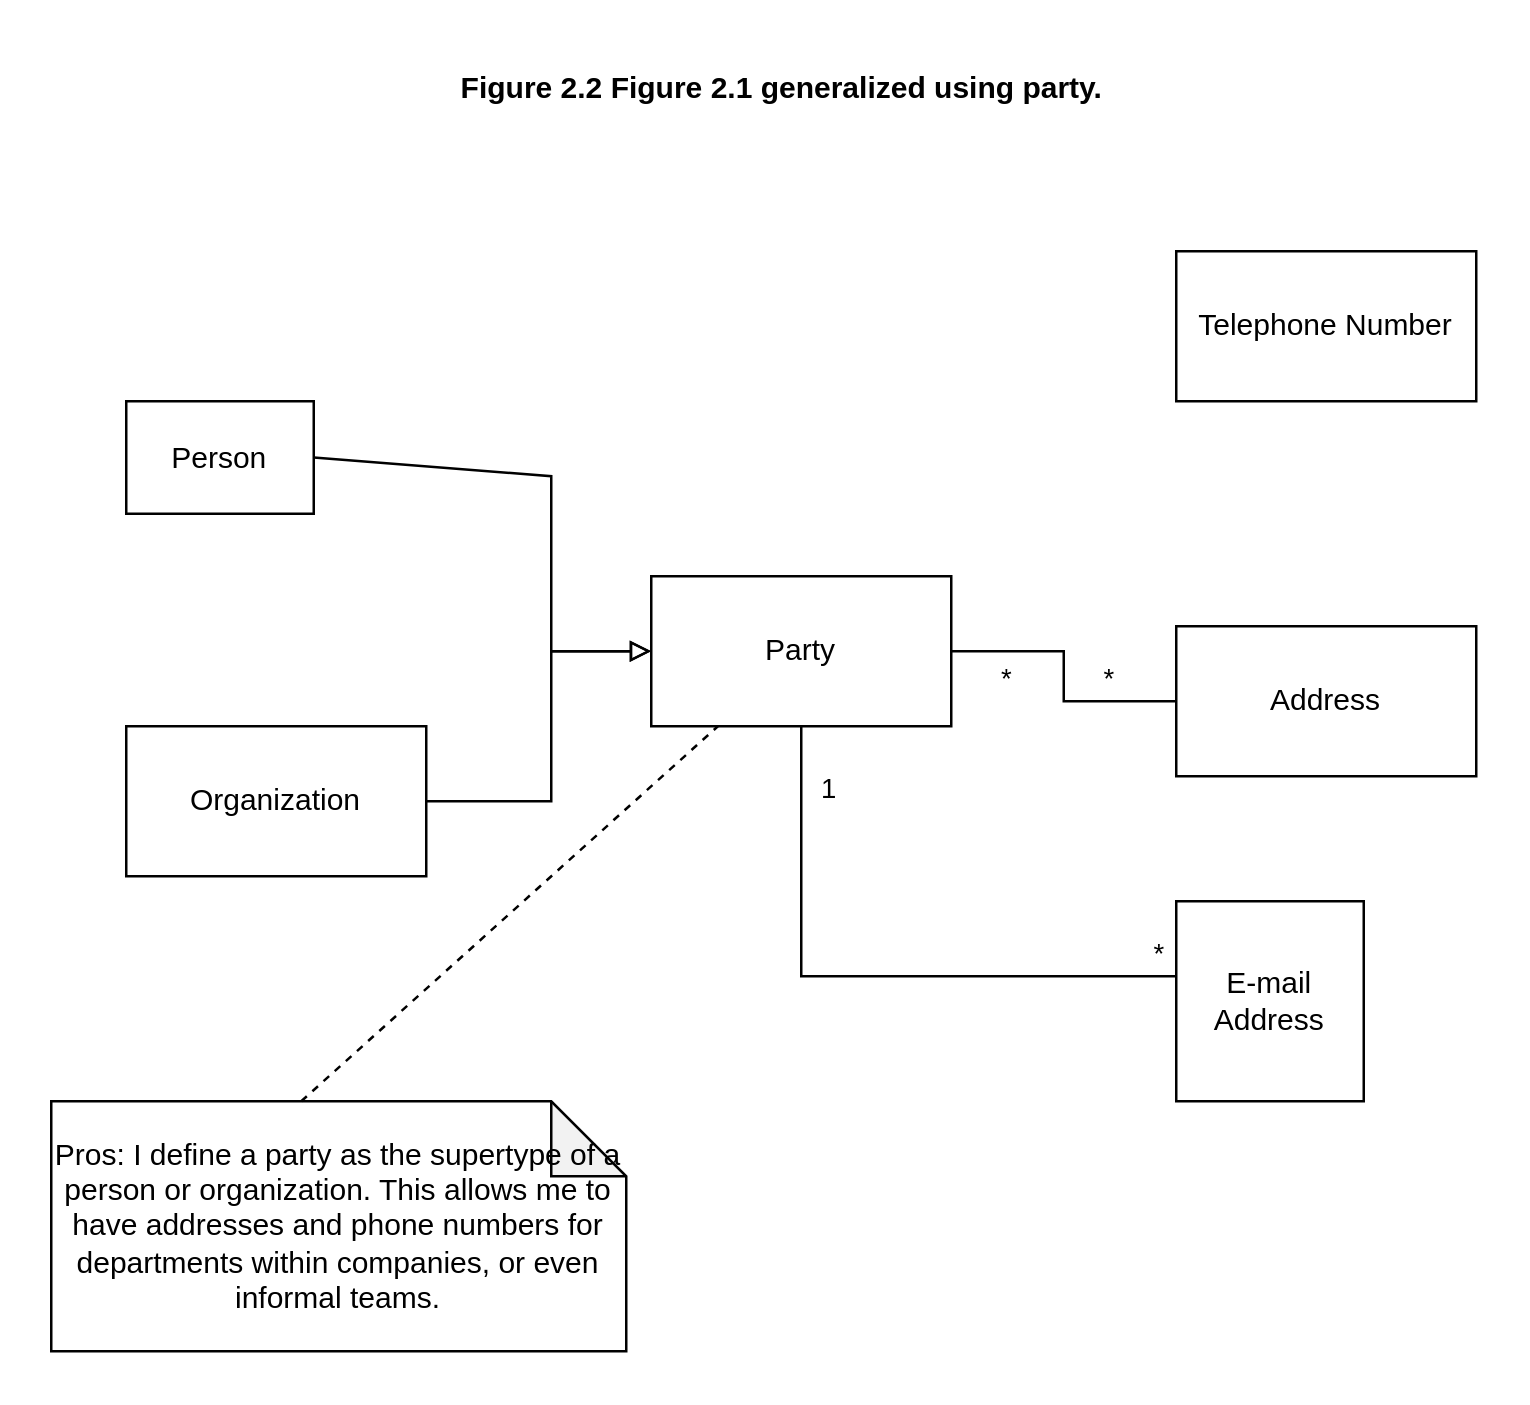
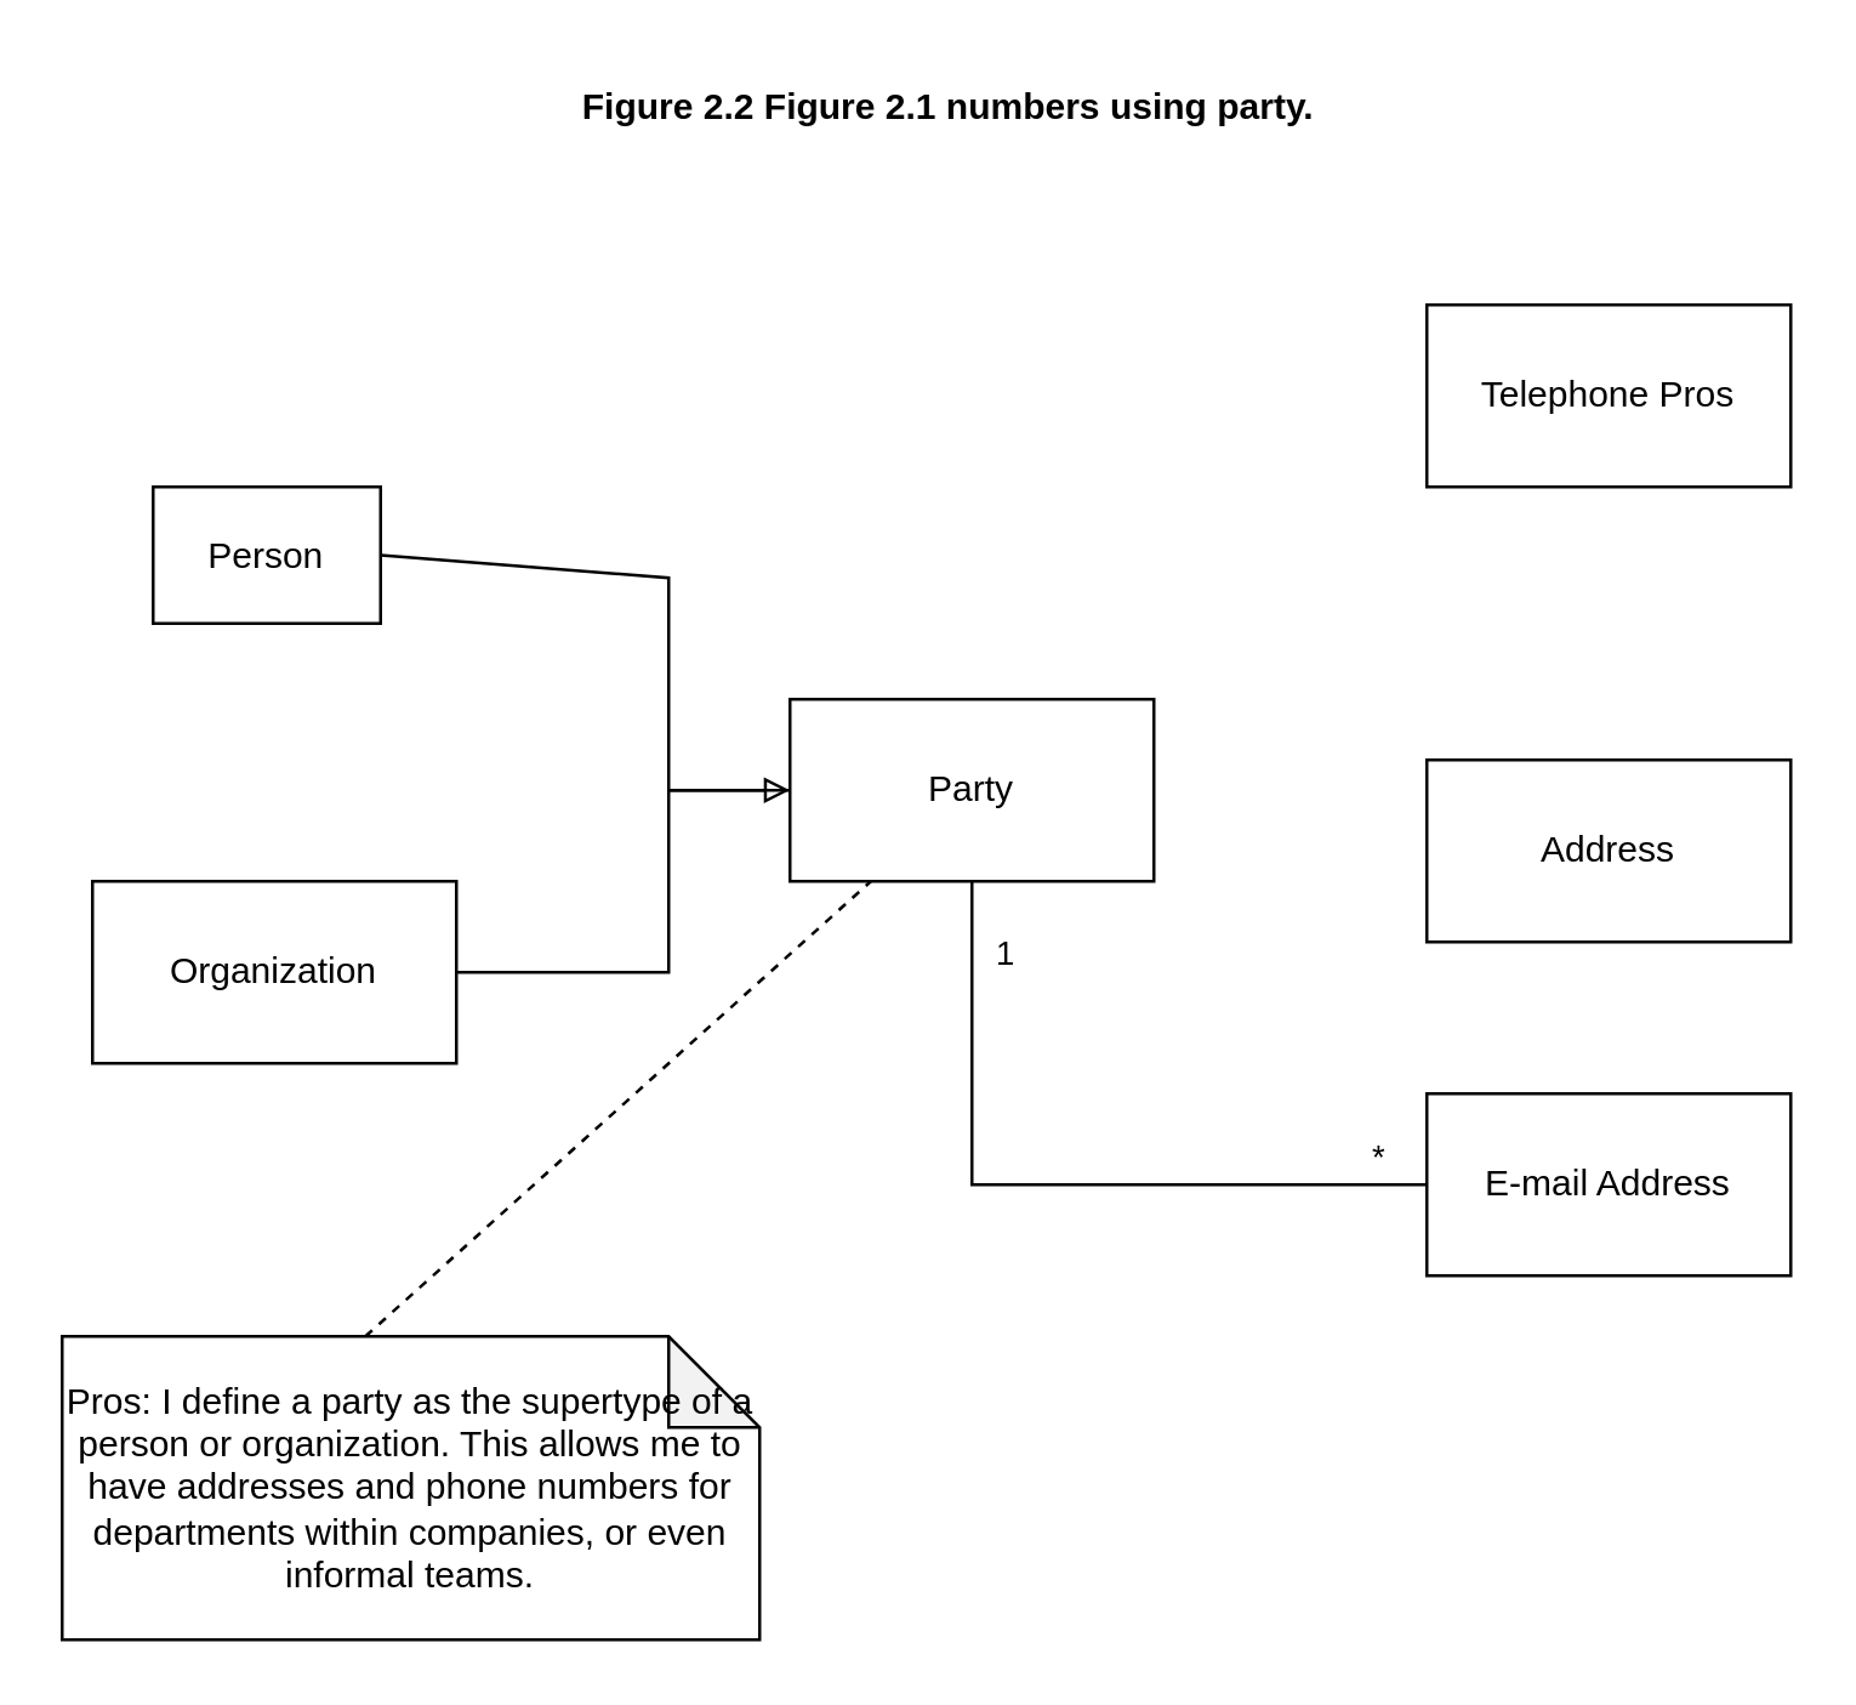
  <mxCell id="0" />
  <mxCell id="1" parent="0" />
- <mxCell id="2" style="edgeStyle=orthogonalEdgeStyle;rounded=0;orthogonalLoop=1;jettySize=auto;html=1;exitX=1;exitY=0.5;exitDx=0;exitDy=0;entryX=0;entryY=0.5;entryDx=0;entryDy=0;endArrow=none;endFill=0;" parent="1" source="8" target="10" edge="1"><mxGeometry relative="1" as="geometry" /></mxCell>
- <mxCell id="3" value="*" style="edgeLabel;html=1;align=center;verticalAlign=middle;resizable=0;points=[];" parent="2" vertex="1" connectable="0"><mxGeometry x="0.2" y="-1" relative="1" as="geometry"><mxPoint x="16" y="-11" as="offset" /></mxGeometry></mxCell>
- <mxCell id="4" value="*" style="edgeLabel;html=1;align=center;verticalAlign=middle;resizable=0;points=[];" parent="2" vertex="1" connectable="0"><mxGeometry x="-0.622" y="-1" relative="1" as="geometry"><mxPoint y="9" as="offset" /></mxGeometry></mxCell>
  <mxCell id="5" style="edgeStyle=orthogonalEdgeStyle;rounded=0;orthogonalLoop=1;jettySize=auto;html=1;entryX=0;entryY=0.5;entryDx=0;entryDy=0;endArrow=none;endFill=0;" parent="1" source="8" target="11" edge="1"><mxGeometry relative="1" as="geometry"><Array as="points"><mxPoint x="320" y="390" /></Array></mxGeometry></mxCell>
  <mxCell id="6" value="1" style="edgeLabel;html=1;align=center;verticalAlign=middle;resizable=0;points=[];" parent="5" vertex="1" connectable="0"><mxGeometry x="-0.816" relative="1" as="geometry"><mxPoint x="10" as="offset" /></mxGeometry></mxCell>
  <mxCell id="7" value="*" style="edgeLabel;html=1;align=center;verticalAlign=middle;resizable=0;points=[];" parent="5" vertex="1" connectable="0"><mxGeometry x="0.864" relative="1" as="geometry"><mxPoint y="-10" as="offset" /></mxGeometry></mxCell>
  <mxCell id="8" value="Party" style="rounded=0;whiteSpace=wrap;html=1;" parent="1" vertex="1"><mxGeometry x="260" y="230" width="120" height="60" as="geometry" /></mxCell>
- <mxCell id="9" value="Telephone Number" style="rounded=0;whiteSpace=wrap;html=1;" parent="1" vertex="1"><mxGeometry x="470" y="100" width="120" height="60" as="geometry" /></mxCell>
+ <mxCell id="9" value="Telephone Pros" style="rounded=0;whiteSpace=wrap;html=1;" parent="1" vertex="1"><mxGeometry x="470" y="100" width="120" height="60" as="geometry" /></mxCell>
  <mxCell id="10" value="Address" style="rounded=0;whiteSpace=wrap;html=1;" parent="1" vertex="1"><mxGeometry x="470" y="250" width="120" height="60" as="geometry" /></mxCell>
- <mxCell id="11" value="E-mail Address" style="rounded=0;whiteSpace=wrap;html=1;" parent="1" vertex="1"><mxGeometry x="470" y="360" width="75" height="80" as="geometry" /></mxCell>
- <mxCell id="12" value="" style="endArrow=block;html=1;rounded=0;exitX=1;exitY=0.5;exitDx=0;exitDy=0;entryX=0;entryY=0.5;entryDx=0;entryDy=0;endFill=0;" parent="1" source="13" target="8" edge="1"><mxGeometry width="50" height="50" relative="1" as="geometry"><mxPoint x="60" y="180" as="sourcePoint" /><mxPoint x="110" y="130" as="targetPoint" /><Array as="points"><mxPoint x="220" y="190" /><mxPoint x="220" y="260" /></Array></mxGeometry></mxCell>
+ <mxCell id="11" value="E-mail Address" style="rounded=0;whiteSpace=wrap;html=1;" parent="1" vertex="1"><mxGeometry x="470" y="360" width="120" height="60" as="geometry" /></mxCell>
+ <mxCell id="12" value="" style="endArrow=none;html=1;rounded=0;exitX=1;exitY=0.5;exitDx=0;exitDy=0;entryX=0;entryY=0.5;entryDx=0;entryDy=0;endFill=0;" parent="1" source="13" target="8" edge="1"><mxGeometry width="50" height="50" relative="1" as="geometry"><mxPoint x="60" y="180" as="sourcePoint" /><mxPoint x="110" y="130" as="targetPoint" /><Array as="points"><mxPoint x="220" y="190" /><mxPoint x="220" y="260" /></Array></mxGeometry></mxCell>
  <mxCell id="13" value="Person" style="rounded=0;whiteSpace=wrap;html=1;" parent="1" vertex="1"><mxGeometry x="50" y="160" width="75" height="45" as="geometry" /></mxCell>
- <mxCell id="14" value="Organization" style="rounded=0;whiteSpace=wrap;html=1;" parent="1" vertex="1"><mxGeometry x="50" y="290" width="120" height="60" as="geometry" /></mxCell>
+ <mxCell id="14" value="Organization" style="rounded=0;whiteSpace=wrap;html=1;" parent="1" vertex="1"><mxGeometry x="30" y="290" width="120" height="60" as="geometry" /></mxCell>
  <mxCell id="15" value="" style="endArrow=block;html=1;rounded=0;exitX=1;exitY=0.5;exitDx=0;exitDy=0;endFill=0;" parent="1" source="14" edge="1"><mxGeometry width="50" height="50" relative="1" as="geometry"><mxPoint x="320" y="380" as="sourcePoint" /><mxPoint x="260" y="260" as="targetPoint" /><Array as="points"><mxPoint x="220" y="320" /><mxPoint x="220" y="260" /></Array></mxGeometry></mxCell>
  <mxCell id="16" value="Pros:&amp;nbsp;I define a party as the supertype of a person or organization. This allows me to have addresses and phone numbers for departments within companies, or even informal teams." style="shape=note;whiteSpace=wrap;html=1;backgroundOutline=1;darkOpacity=0.05;" parent="1" vertex="1"><mxGeometry x="20" y="440" width="230" height="100" as="geometry" /></mxCell>
  <mxCell id="17" value="" style="endArrow=none;dashed=1;html=1;rounded=0;exitX=0;exitY=0;exitDx=100;exitDy=0;exitPerimeter=0;" parent="1" source="16" target="8" edge="1"><mxGeometry width="50" height="50" relative="1" as="geometry"><mxPoint x="250" y="330" as="sourcePoint" /><mxPoint x="300" y="280" as="targetPoint" /></mxGeometry></mxCell>
- <mxCell id="18" value="Figure 2.2 Figure 2.1 generalized using party." style="text;html=1;strokeColor=none;fillColor=none;align=center;verticalAlign=middle;whiteSpace=wrap;rounded=0;fontStyle=1" parent="1" vertex="1"><mxGeometry x="170" y="20" width="285" height="30" as="geometry" /></mxCell>
+ <mxCell id="18" value="Figure 2.2 Figure 2.1 numbers using party." style="text;html=1;strokeColor=none;fillColor=none;align=center;verticalAlign=middle;whiteSpace=wrap;rounded=0;fontStyle=1" parent="1" vertex="1"><mxGeometry x="170" y="20" width="285" height="30" as="geometry" /></mxCell>
